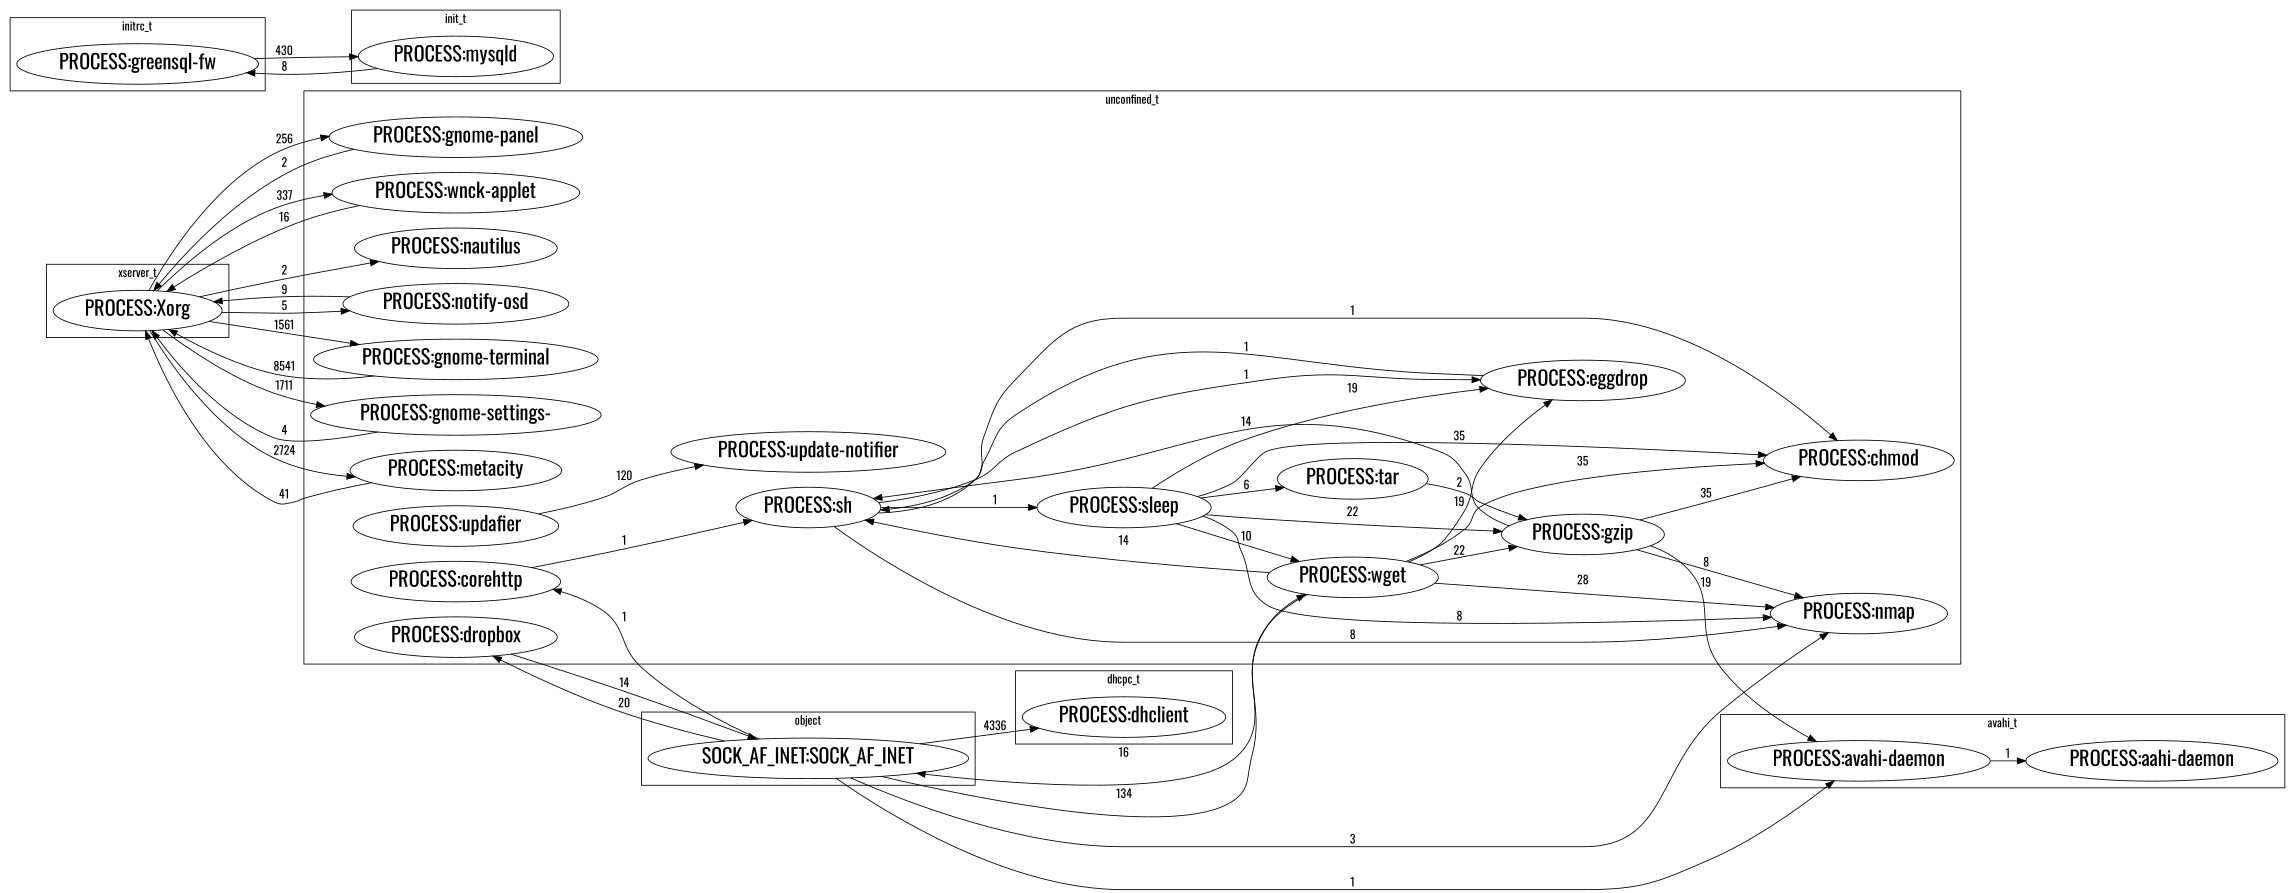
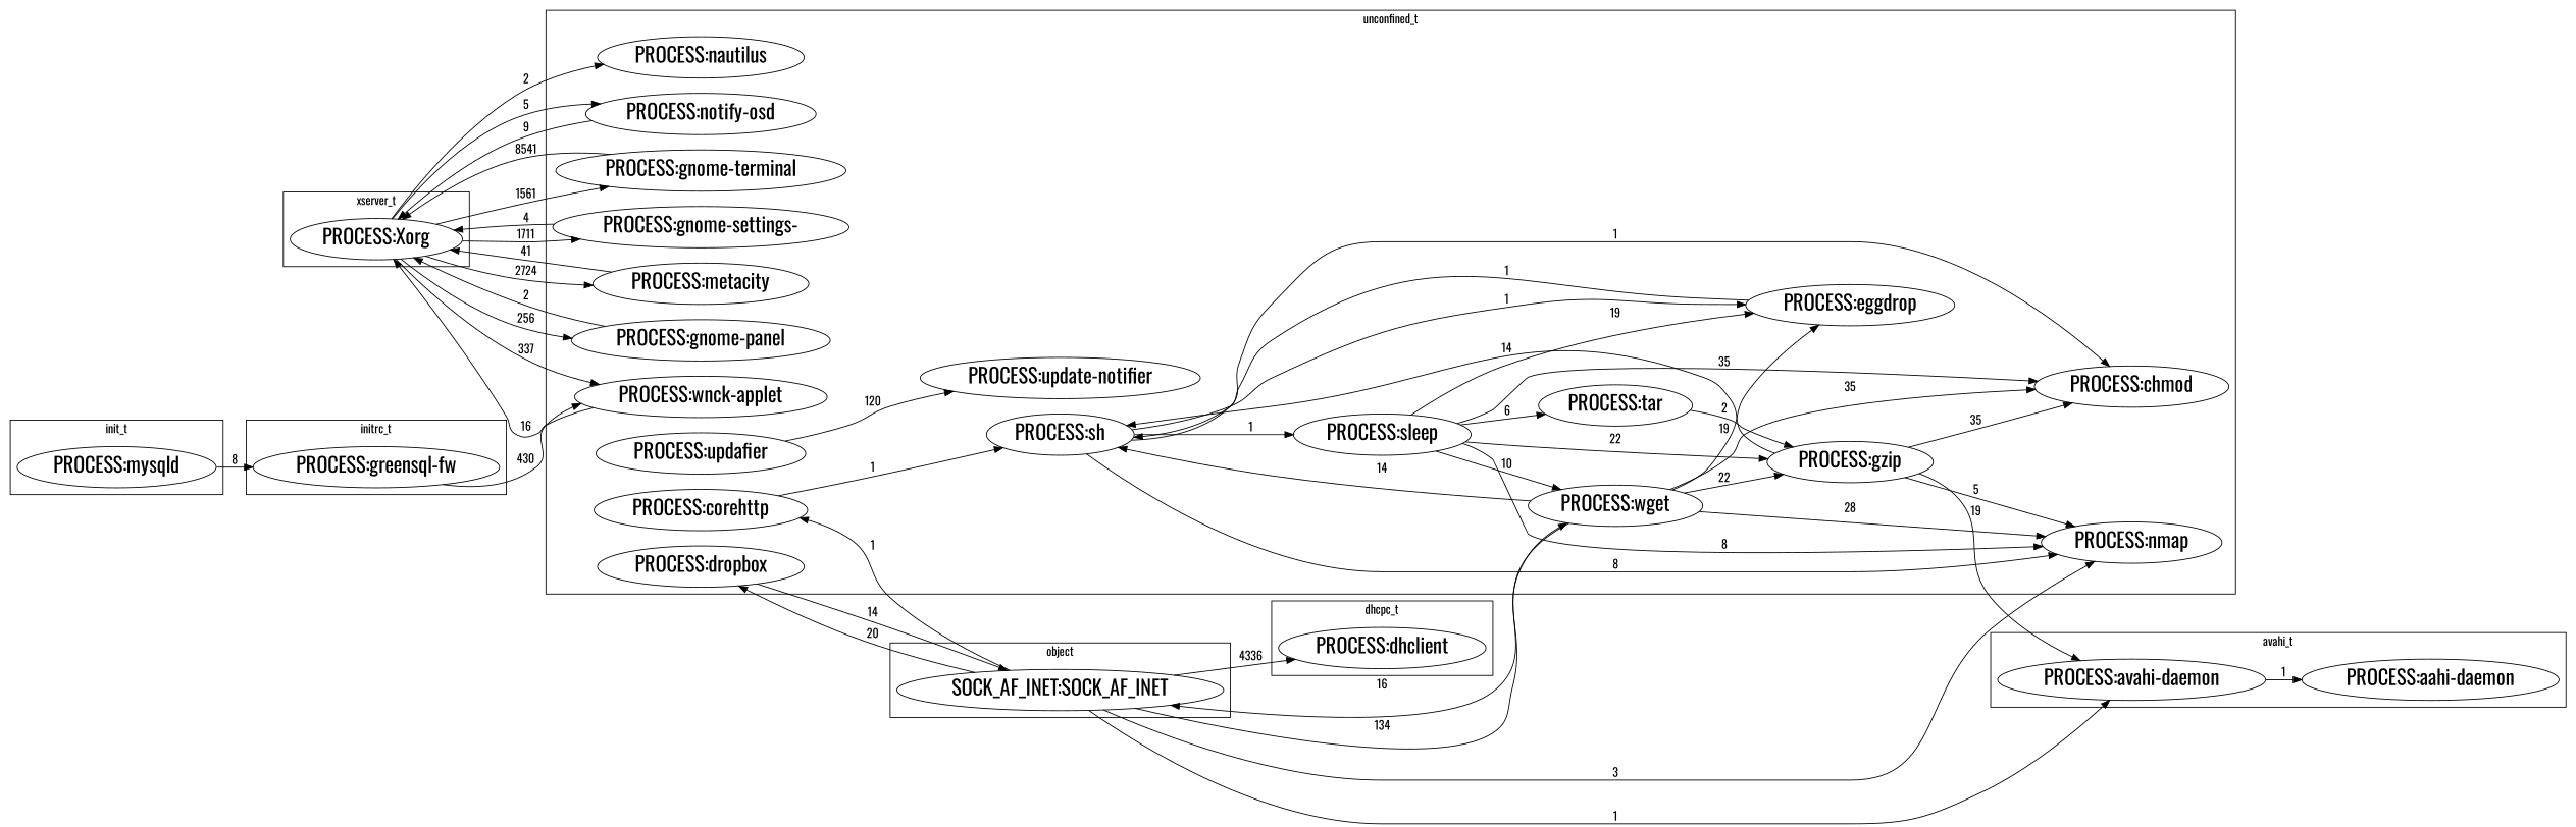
  digraph {
    fontname=Oswald
    rankdir=LR
    node [fontname=Oswald fontsize=24]
    edge [fontname=Oswald]
    "PROCESS:gnome-terminal"
    "PROCESS:gnome-settings-"
    "PROCESS:metacity"
    "PROCESS:gnome-panel"
    "PROCESS:wnck-applet"
    "PROCESS:notify-osd"
    "PROCESS:nautilus"
    "PROCESS:sh"
    "PROCESS:sleep"
    "PROCESS:chmod"
    "PROCESS:eggdrop"
    "PROCESS:nmap"
    "PROCESS:gzip"
    "PROCESS:wget"
    "PROCESS:tar"
    "PROCESS:corehttp"
    "PROCESS:dropbox"
    "PROCESS:updafier"
    "PROCESS:update-notifier"
    "PROCESS:Xorg"
    "SOCK_AF_INET:SOCK_AF_INET"
    "PROCESS:avahi-daemon"
    "PROCESS:aahi-daemon"
    "PROCESS:dhclient"
    "PROCESS:greensql-fw"
    "PROCESS:mysqld"
    subgraph cluster_1 {
      label=unconfined_t
      "PROCESS:gnome-terminal"
      "PROCESS:gnome-settings-"
      "PROCESS:metacity"
      "PROCESS:gnome-panel"
      "PROCESS:wnck-applet"
      "PROCESS:notify-osd"
      "PROCESS:nautilus"
      "PROCESS:sh"
      "PROCESS:sleep"
      "PROCESS:chmod"
      "PROCESS:eggdrop"
      "PROCESS:nmap"
      "PROCESS:gzip"
      "PROCESS:wget"
      "PROCESS:tar"
      "PROCESS:corehttp"
      "PROCESS:dropbox"
      "PROCESS:updafier"
      "PROCESS:update-notifier"
    }
    subgraph cluster_2 {
      label=xserver_t
      "PROCESS:Xorg"
    }
    subgraph cluster_3 {
      label=object
      "SOCK_AF_INET:SOCK_AF_INET"
    }
    subgraph cluster_4 {
      label=avahi_t
      "PROCESS:avahi-daemon"
      "PROCESS:aahi-daemon"
    }
    subgraph cluster_5 {
      label=dhcpc_t
      "PROCESS:dhclient"
    }
    subgraph cluster_6 {
      label=hald_t
    }
    subgraph cluster_7 {
      label=initrc_t
      "PROCESS:greensql-fw"
    }
    subgraph cluster_8 {
      label=init_t
      "PROCESS:mysqld"
    }
    "PROCESS:gnome-terminal" -> "PROCESS:Xorg" [label=8541]
    "PROCESS:gnome-settings-" -> "PROCESS:Xorg" [label=4]
    "PROCESS:metacity" -> "PROCESS:Xorg" [label=41]
    "PROCESS:gnome-panel" -> "PROCESS:Xorg" [label=2]
    "PROCESS:wnck-applet" -> "PROCESS:Xorg" [label=16]
    "PROCESS:notify-osd" -> "PROCESS:Xorg" [label=9]
    "PROCESS:sh" -> "PROCESS:sleep" [label=1]
    "PROCESS:sh" -> "PROCESS:chmod" [label=1]
    "PROCESS:sh" -> "PROCESS:eggdrop" [label=1]
    "PROCESS:sh" -> "PROCESS:nmap" [label=8]
    "PROCESS:sleep" -> "PROCESS:chmod" [label=35]
    "PROCESS:sleep" -> "PROCESS:eggdrop" [label=19]
    "PROCESS:sleep" -> "PROCESS:nmap" [label=8]
    "PROCESS:sleep" -> "PROCESS:gzip" [label=22]
    "PROCESS:sleep" -> "PROCESS:wget" [label=10]
    "PROCESS:sleep" -> "PROCESS:tar" [label=6]
    "PROCESS:eggdrop" -> "PROCESS:sh" [label=1]
    "PROCESS:gzip" -> "PROCESS:sh" [label=14]
    "PROCESS:gzip" -> "PROCESS:chmod" [label=35]
-   "PROCESS:gzip" -> "PROCESS:nmap" [label=8]
+   "PROCESS:gzip" -> "PROCESS:nmap" [label=5]
    "PROCESS:gzip" -> "PROCESS:avahi-daemon" [label=19]
    "PROCESS:wget" -> "PROCESS:sh" [label=14]
    "PROCESS:wget" -> "PROCESS:chmod" [label=35]
    "PROCESS:wget" -> "PROCESS:eggdrop" [label=19]
    "PROCESS:wget" -> "PROCESS:nmap" [label=28]
    "PROCESS:wget" -> "PROCESS:gzip" [label=22]
    "PROCESS:wget" -> "SOCK_AF_INET:SOCK_AF_INET" [label=16]
    "PROCESS:tar" -> "PROCESS:gzip" [label=2]
    "PROCESS:corehttp" -> "PROCESS:sh" [label=1]
    "PROCESS:dropbox" -> "SOCK_AF_INET:SOCK_AF_INET" [label=14]
    "PROCESS:updafier" -> "PROCESS:update-notifier" [label=120]
    "PROCESS:Xorg" -> "PROCESS:gnome-terminal" [label=1561]
    "PROCESS:Xorg" -> "PROCESS:gnome-settings-" [label=1711]
    "PROCESS:Xorg" -> "PROCESS:metacity" [label=2724]
    "PROCESS:Xorg" -> "PROCESS:gnome-panel" [label=256]
    "PROCESS:Xorg" -> "PROCESS:wnck-applet" [label=337]
    "PROCESS:Xorg" -> "PROCESS:notify-osd" [label=5]
    "PROCESS:Xorg" -> "PROCESS:nautilus" [label=2]
    "SOCK_AF_INET:SOCK_AF_INET" -> "PROCESS:nmap" [label=3]
    "SOCK_AF_INET:SOCK_AF_INET" -> "PROCESS:wget" [label=134]
    "SOCK_AF_INET:SOCK_AF_INET" -> "PROCESS:corehttp" [label=1]
    "SOCK_AF_INET:SOCK_AF_INET" -> "PROCESS:dropbox" [label=20]
    "SOCK_AF_INET:SOCK_AF_INET" -> "PROCESS:avahi-daemon" [label=1]
    "SOCK_AF_INET:SOCK_AF_INET" -> "PROCESS:dhclient" [label=4336]
    "PROCESS:avahi-daemon" -> "PROCESS:aahi-daemon" [label=1]
-   "PROCESS:greensql-fw" -> "PROCESS:mysqld" [label=430]
+   "PROCESS:greensql-fw" -> "PROCESS:wnck-applet" [label=430]
    "PROCESS:mysqld" -> "PROCESS:greensql-fw" [label=8]
  }
